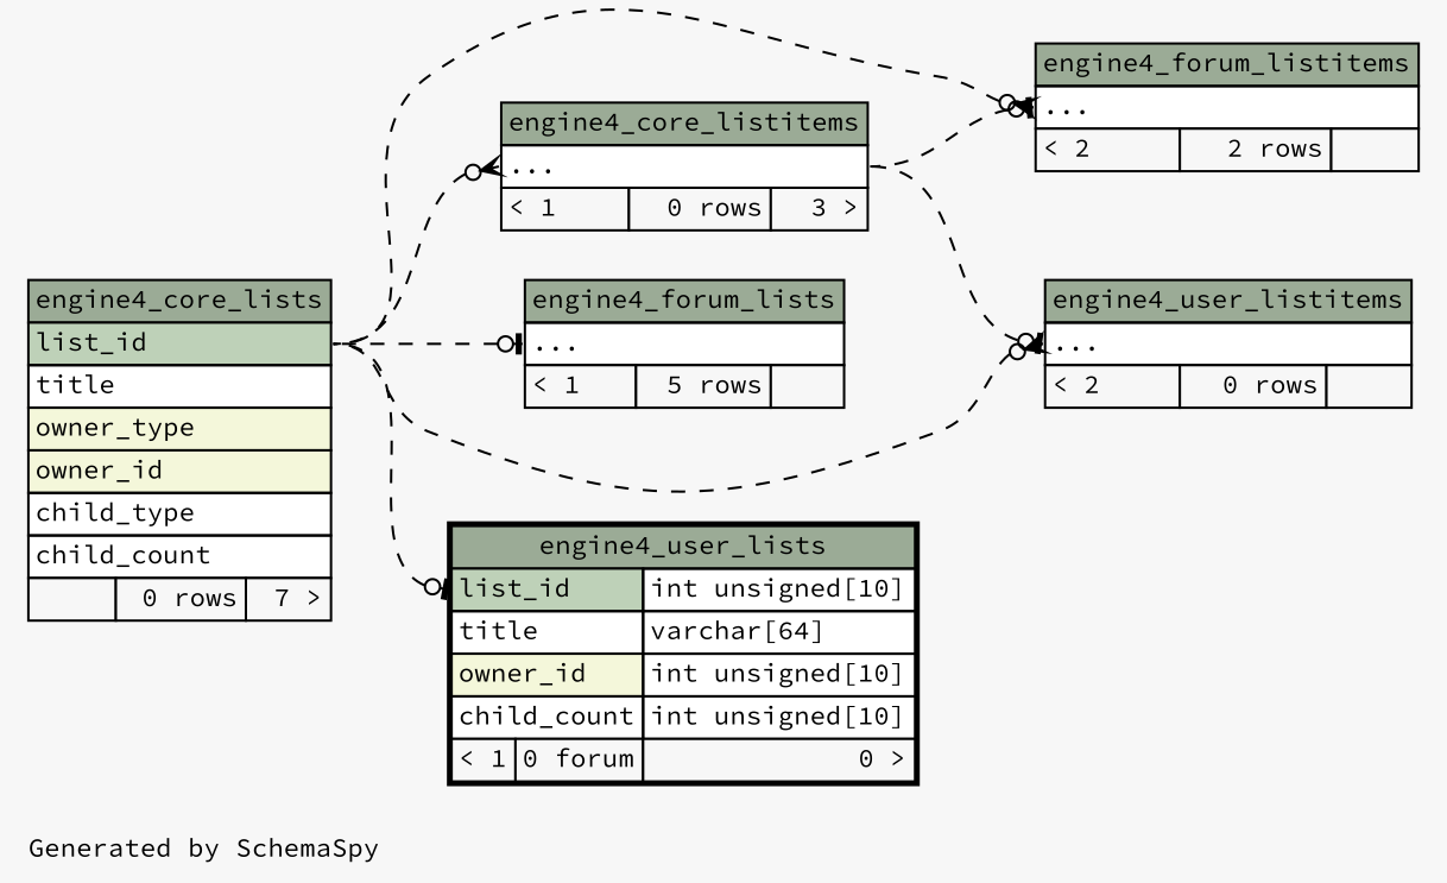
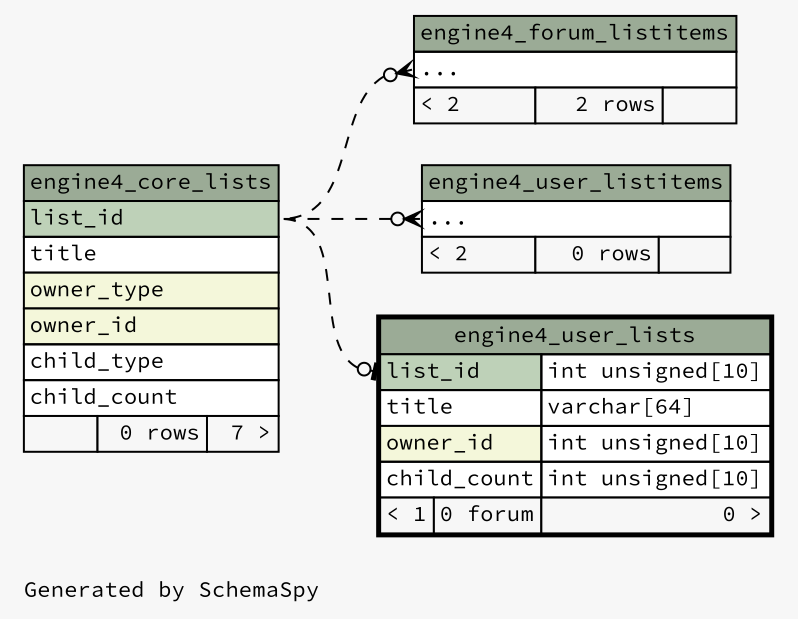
  digraph {
    bgcolor="#f7f7f7"
    fontname="Source Code Pro"
    fontsize=11
    label="\nGenerated by SchemaSpy"
    labeljust=l
    nodesep=0.18
    rankdir=RL
    ranksep=0.46
    node [fontname="Source Code Pro" fontsize=11 shape=plaintext]
    edge [arrowhead=none arrowsize=0.8 arrowtail=teeodot dir=back fontname="Source Code Pro" headport="list_id:e" style=dashed tailport="elipses:w"]
-   n1 [label=<     <TABLE BORDER="0" CELLBORDER="1" CELLSPACING="0" BGCOLOR="#ffffff">       <TR><TD COLSPAN="3" BGCOLOR="#9bab96" ALIGN="CENTER">engine4_core_listitems</TD></TR>       <TR><TD PORT="elipses" COLSPAN="3" ALIGN="LEFT">...</TD></TR>       <TR><TD ALIGN="LEFT" BGCOLOR="#f7f7f7">&lt; 1</TD><TD ALIGN="RIGHT" BGCOLOR="#f7f7f7">0 rows</TD><TD ALIGN="RIGHT" BGCOLOR="#f7f7f7">3 &gt;</TD></TR>     </TABLE>>]
    n2 [label=<     <TABLE BORDER="0" CELLBORDER="1" CELLSPACING="0" BGCOLOR="#ffffff">       <TR><TD COLSPAN="3" BGCOLOR="#9bab96" ALIGN="CENTER">engine4_core_lists</TD></TR>       <TR><TD PORT="list_id" COLSPAN="3" BGCOLOR="#bed1b8" ALIGN="LEFT">list_id</TD></TR>       <TR><TD PORT="title" COLSPAN="3" ALIGN="LEFT">title</TD></TR>       <TR><TD PORT="owner_type" COLSPAN="3" BGCOLOR="#f4f7da" ALIGN="LEFT">owner_type</TD></TR>       <TR><TD PORT="owner_id" COLSPAN="3" BGCOLOR="#f4f7da" ALIGN="LEFT">owner_id</TD></TR>       <TR><TD PORT="child_type" COLSPAN="3" ALIGN="LEFT">child_type</TD></TR>       <TR><TD PORT="child_count" COLSPAN="3" ALIGN="LEFT">child_count</TD></TR>       <TR><TD ALIGN="LEFT" BGCOLOR="#f7f7f7">  </TD><TD ALIGN="RIGHT" BGCOLOR="#f7f7f7">0 rows</TD><TD ALIGN="RIGHT" BGCOLOR="#f7f7f7">7 &gt;</TD></TR>     </TABLE>>]
    n3 [label=<     <TABLE BORDER="0" CELLBORDER="1" CELLSPACING="0" BGCOLOR="#ffffff">       <TR><TD COLSPAN="3" BGCOLOR="#9bab96" ALIGN="CENTER">engine4_forum_listitems</TD></TR>       <TR><TD PORT="elipses" COLSPAN="3" ALIGN="LEFT">...</TD></TR>       <TR><TD ALIGN="LEFT" BGCOLOR="#f7f7f7">&lt; 2</TD><TD ALIGN="RIGHT" BGCOLOR="#f7f7f7">2 rows</TD><TD ALIGN="RIGHT" BGCOLOR="#f7f7f7">  </TD></TR>     </TABLE>>]
-   n4 [label=<     <TABLE BORDER="0" CELLBORDER="1" CELLSPACING="0" BGCOLOR="#ffffff">       <TR><TD COLSPAN="3" BGCOLOR="#9bab96" ALIGN="CENTER">engine4_forum_lists</TD></TR>       <TR><TD PORT="elipses" COLSPAN="3" ALIGN="LEFT">...</TD></TR>       <TR><TD ALIGN="LEFT" BGCOLOR="#f7f7f7">&lt; 1</TD><TD ALIGN="RIGHT" BGCOLOR="#f7f7f7">5 rows</TD><TD ALIGN="RIGHT" BGCOLOR="#f7f7f7">  </TD></TR>     </TABLE>>]
    n5 [label=<     <TABLE BORDER="0" CELLBORDER="1" CELLSPACING="0" BGCOLOR="#ffffff">       <TR><TD COLSPAN="3" BGCOLOR="#9bab96" ALIGN="CENTER">engine4_user_listitems</TD></TR>       <TR><TD PORT="elipses" COLSPAN="3" ALIGN="LEFT">...</TD></TR>       <TR><TD ALIGN="LEFT" BGCOLOR="#f7f7f7">&lt; 2</TD><TD ALIGN="RIGHT" BGCOLOR="#f7f7f7">0 rows</TD><TD ALIGN="RIGHT" BGCOLOR="#f7f7f7">  </TD></TR>     </TABLE>>]
    n6 [label=<     <TABLE BORDER="2" CELLBORDER="1" CELLSPACING="0" BGCOLOR="#ffffff">       <TR><TD COLSPAN="3" BGCOLOR="#9bab96" ALIGN="CENTER">engine4_user_lists</TD></TR>       <TR><TD PORT="list_id" COLSPAN="2" BGCOLOR="#bed1b8" ALIGN="LEFT">list_id</TD><TD PORT="list_id.type" ALIGN="LEFT">int unsigned[10]</TD></TR>       <TR><TD PORT="title" COLSPAN="2" ALIGN="LEFT">title</TD><TD PORT="title.type" ALIGN="LEFT">varchar[64]</TD></TR>       <TR><TD PORT="owner_id" COLSPAN="2" BGCOLOR="#f4f7da" ALIGN="LEFT">owner_id</TD><TD PORT="owner_id.type" ALIGN="LEFT">int unsigned[10]</TD></TR>       <TR><TD PORT="child_count" COLSPAN="2" ALIGN="LEFT">child_count</TD><TD PORT="child_count.type" ALIGN="LEFT">int unsigned[10]</TD></TR>       <TR><TD ALIGN="LEFT" BGCOLOR="#f7f7f7">&lt; 1</TD><TD ALIGN="RIGHT" BGCOLOR="#f7f7f7">0 forum</TD><TD ALIGN="RIGHT" BGCOLOR="#f7f7f7">0 &gt;</TD></TR>     </TABLE>>]
-   n1 -> n2 [arrowtail=crowodot]
-   n3 -> n1 [headport="elipses:e"]
    n3 -> n2 [arrowtail=crowodot]
-   n4 -> n2
-   n5 -> n1 [headport="elipses:e"]
    n5 -> n2 [arrowtail=crowodot]
    n6 -> n2 [tailport="list_id:w"]
  }
